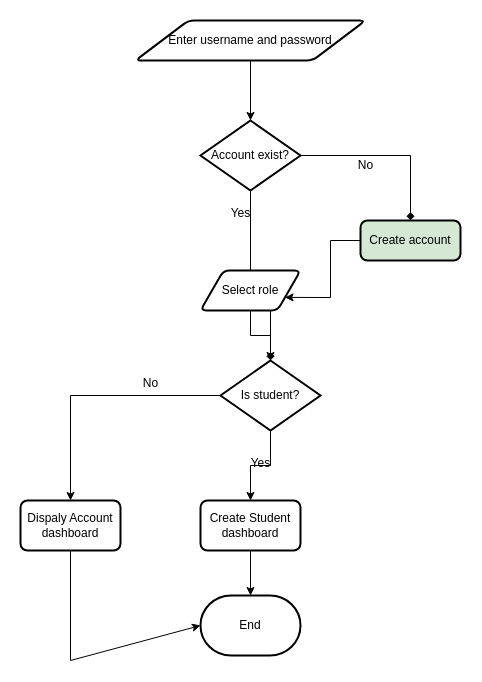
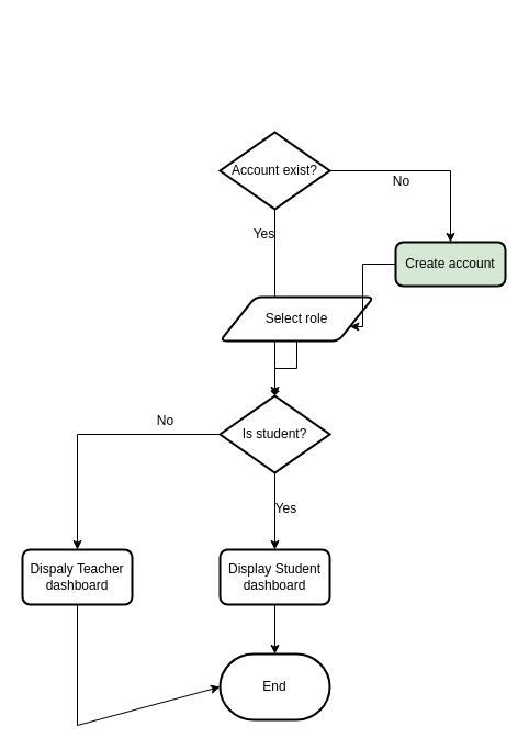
  <mxCell id="0" />
  <mxCell id="1" parent="0" />
- <mxCell id="2" style="edgeStyle=orthogonalEdgeStyle;rounded=0;orthogonalLoop=1;jettySize=auto;html=1;exitX=1;exitY=0.5;exitDx=0;exitDy=0;exitPerimeter=0;entryX=0.5;entryY=0;entryDx=0;entryDy=0;endArrow=diamond;" parent="1" source="3" target="6" edge="1"><mxGeometry relative="1" as="geometry" /></mxCell>
+ <mxCell id="2" style="edgeStyle=orthogonalEdgeStyle;rounded=0;orthogonalLoop=1;jettySize=auto;html=1;exitX=1;exitY=0.5;exitDx=0;exitDy=0;exitPerimeter=0;entryX=0.5;entryY=0;entryDx=0;entryDy=0;" parent="1" source="3" target="6" edge="1"><mxGeometry relative="1" as="geometry" /></mxCell>
  <mxCell id="3" value="Account exist?" style="strokeWidth=2;html=1;shape=mxgraph.flowchart.decision;whiteSpace=wrap;" parent="1" vertex="1"><mxGeometry x="200" y="120" width="100" height="70" as="geometry" /></mxCell>
- <mxCell id="4" value="Enter username and password" style="shape=parallelogram;html=1;strokeWidth=2;perimeter=parallelogramPerimeter;whiteSpace=wrap;rounded=1;arcSize=12;size=0.23;" parent="1" vertex="1"><mxGeometry x="135" y="20" width="230" height="40" as="geometry" /></mxCell>
- <mxCell id="5" style="edgeStyle=orthogonalEdgeStyle;rounded=0;orthogonalLoop=1;jettySize=auto;html=1;exitX=0.5;exitY=1;exitDx=0;exitDy=0;entryX=0.5;entryY=0;entryDx=0;entryDy=0;entryPerimeter=0;" parent="1" source="4" target="3" edge="1"><mxGeometry relative="1" as="geometry" /></mxCell>
  <mxCell id="6" value="Create account" style="rounded=1;whiteSpace=wrap;html=1;absoluteArcSize=1;arcSize=14;strokeWidth=2;fillColor=#d5e8d4;" parent="1" vertex="1"><mxGeometry x="360" y="220" width="100" height="40" as="geometry" /></mxCell>
  <mxCell id="7" value="No" style="text;html=1;align=center;verticalAlign=middle;resizable=0;points=[];autosize=1;strokeColor=none;fillColor=none;" parent="1" vertex="1"><mxGeometry x="345" y="150" width="40" height="30" as="geometry" /></mxCell>
  <mxCell id="8" style="edgeStyle=orthogonalEdgeStyle;rounded=0;orthogonalLoop=1;jettySize=auto;html=1;exitX=0.5;exitY=1;exitDx=0;exitDy=0;exitPerimeter=0;" parent="1" source="3" target="12" edge="1"><mxGeometry relative="1" as="geometry"><mxPoint x="250" y="270" as="targetPoint" /></mxGeometry></mxCell>
- <mxCell id="9" value="Select role" style="shape=parallelogram;html=1;strokeWidth=2;perimeter=parallelogramPerimeter;whiteSpace=wrap;rounded=1;arcSize=12;size=0.23;" parent="1" vertex="1"><mxGeometry x="200" y="270" width="100" height="40" as="geometry" /></mxCell>
+ <mxCell id="9" value="Select role" style="shape=parallelogram;html=1;strokeWidth=2;perimeter=parallelogramPerimeter;whiteSpace=wrap;rounded=1;arcSize=12;size=0.23;" parent="1" vertex="1"><mxGeometry x="200" y="270" width="140" height="40" as="geometry" /></mxCell>
  <mxCell id="10" style="edgeStyle=orthogonalEdgeStyle;rounded=0;orthogonalLoop=1;jettySize=auto;html=1;exitX=0.5;exitY=1;exitDx=0;exitDy=0;exitPerimeter=0;entryX=0.5;entryY=0;entryDx=0;entryDy=0;" parent="1" source="12" target="15" edge="1"><mxGeometry relative="1" as="geometry" /></mxCell>
  <mxCell id="11" style="edgeStyle=orthogonalEdgeStyle;rounded=0;orthogonalLoop=1;jettySize=auto;html=1;exitX=0;exitY=0.5;exitDx=0;exitDy=0;exitPerimeter=0;entryX=0.5;entryY=0;entryDx=0;entryDy=0;" parent="1" source="12" target="16" edge="1"><mxGeometry relative="1" as="geometry" /></mxCell>
- <mxCell id="12" value="Is student?" style="strokeWidth=2;html=1;shape=mxgraph.flowchart.decision;whiteSpace=wrap;" parent="1" vertex="1"><mxGeometry x="220" y="360" width="100" height="70" as="geometry" /></mxCell>
+ <mxCell id="12" value="Is student?" style="strokeWidth=2;html=1;shape=mxgraph.flowchart.decision;whiteSpace=wrap;" parent="1" vertex="1"><mxGeometry x="200" y="360" width="100" height="70" as="geometry" /></mxCell>
  <mxCell id="13" style="edgeStyle=orthogonalEdgeStyle;rounded=0;orthogonalLoop=1;jettySize=auto;html=1;exitX=0.5;exitY=1;exitDx=0;exitDy=0;entryX=0.5;entryY=0;entryDx=0;entryDy=0;entryPerimeter=0;endArrow=diamond;" parent="1" source="9" target="12" edge="1"><mxGeometry relative="1" as="geometry" /></mxCell>
  <mxCell id="14" value="" style="endArrow=classic;html=1;rounded=0;entryX=1;entryY=0.75;entryDx=0;entryDy=0;" parent="1" target="9" edge="1"><mxGeometry width="50" height="50" relative="1" as="geometry"><mxPoint x="360" y="240" as="sourcePoint" /><mxPoint x="410" y="190" as="targetPoint" /><Array as="points"><mxPoint x="330" y="240" /><mxPoint x="330" y="297" /></Array></mxGeometry></mxCell>
- <mxCell id="15" value="Create Student dashboard" style="rounded=1;whiteSpace=wrap;html=1;absoluteArcSize=1;arcSize=14;strokeWidth=2;" parent="1" vertex="1"><mxGeometry x="200" y="500" width="100" height="50" as="geometry" /></mxCell>
- <mxCell id="16" value="Dispaly Account dashboard" style="rounded=1;whiteSpace=wrap;html=1;absoluteArcSize=1;arcSize=14;strokeWidth=2;" parent="1" vertex="1"><mxGeometry x="20" y="500" width="100" height="50" as="geometry" /></mxCell>
+ <mxCell id="15" value="Display Student dashboard" style="rounded=1;whiteSpace=wrap;html=1;absoluteArcSize=1;arcSize=14;strokeWidth=2;" parent="1" vertex="1"><mxGeometry x="200" y="500" width="100" height="50" as="geometry" /></mxCell>
+ <mxCell id="16" value="Dispaly Teacher dashboard" style="rounded=1;whiteSpace=wrap;html=1;absoluteArcSize=1;arcSize=14;strokeWidth=2;" parent="1" vertex="1"><mxGeometry x="20" y="500" width="100" height="50" as="geometry" /></mxCell>
  <mxCell id="17" value="End" style="strokeWidth=2;html=1;shape=mxgraph.flowchart.terminator;whiteSpace=wrap;" parent="1" vertex="1"><mxGeometry x="200" y="595" width="100" height="60" as="geometry" /></mxCell>
  <mxCell id="18" value="No" style="text;html=1;align=center;verticalAlign=middle;resizable=0;points=[];autosize=1;strokeColor=none;fillColor=none;" vertex="1" parent="1"><mxGeometry x="130" y="368" width="40" height="30" as="geometry" /></mxCell>
  <mxCell id="19" value="Yes" style="text;html=1;align=center;verticalAlign=middle;resizable=0;points=[];autosize=1;strokeColor=none;fillColor=none;" vertex="1" parent="1"><mxGeometry x="240" y="448" width="40" height="30" as="geometry" /></mxCell>
  <mxCell id="20" value="" style="endArrow=classic;html=1;rounded=0;entryX=0;entryY=0.5;entryDx=0;entryDy=0;entryPerimeter=0;" edge="1" parent="1" target="17"><mxGeometry width="50" height="50" relative="1" as="geometry"><mxPoint x="70" y="550" as="sourcePoint" /><mxPoint x="120" y="500" as="targetPoint" /><Array as="points"><mxPoint x="70" y="660" /></Array></mxGeometry></mxCell>
  <mxCell id="21" value="" style="endArrow=classic;html=1;rounded=0;entryX=0.5;entryY=0;entryDx=0;entryDy=0;entryPerimeter=0;" edge="1" parent="1" target="17"><mxGeometry width="50" height="50" relative="1" as="geometry"><mxPoint x="250" y="550" as="sourcePoint" /><mxPoint x="300" y="500" as="targetPoint" /></mxGeometry></mxCell>
  <mxCell id="22" value="Yes" style="text;html=1;align=center;verticalAlign=middle;resizable=0;points=[];autosize=1;strokeColor=none;fillColor=none;" vertex="1" parent="1"><mxGeometry x="220" y="198" width="40" height="30" as="geometry" /></mxCell>
